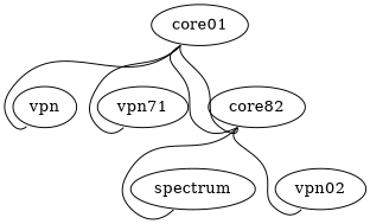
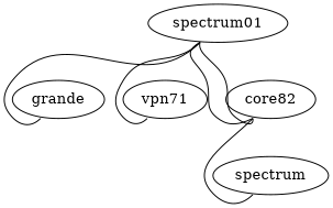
  graph {
    node [config="./helper_scripts/extra_switch_config.sh" function=leaf memory=1024 os="CumulusCommunity/cumulus-vx" version="3.7.6"]
    edge [headport=swp1 tailport=swp4]
-   grande [mgmt_ip="192.168.200.1" label=vpn]
+   grande [mgmt_ip="192.168.200.1"]
    spectrum [mgmt_ip="192.168.200.2"]
    n3 [label=vpn71 mgmt_ip="192.168.200.3"]
-   vpn02 [mgmt_ip="192.168.200.4"]
-   core01 [mgmt_ip="192.168.200.5"]
+   core01 [mgmt_ip="192.168.200.5" label=spectrum01]
    n6 [label=core82 mgmt_ip="192.168.200.6"]
    core01 -- grande
    core01 -- n3 [tailport=swp3]
    core01 -- n6 [tailport=swp1]
    core01 -- n6 [headport=swp2 tailport=swp2]
    n6 -- spectrum
-   n6 -- vpn02 [tailport=swp3]
  }
